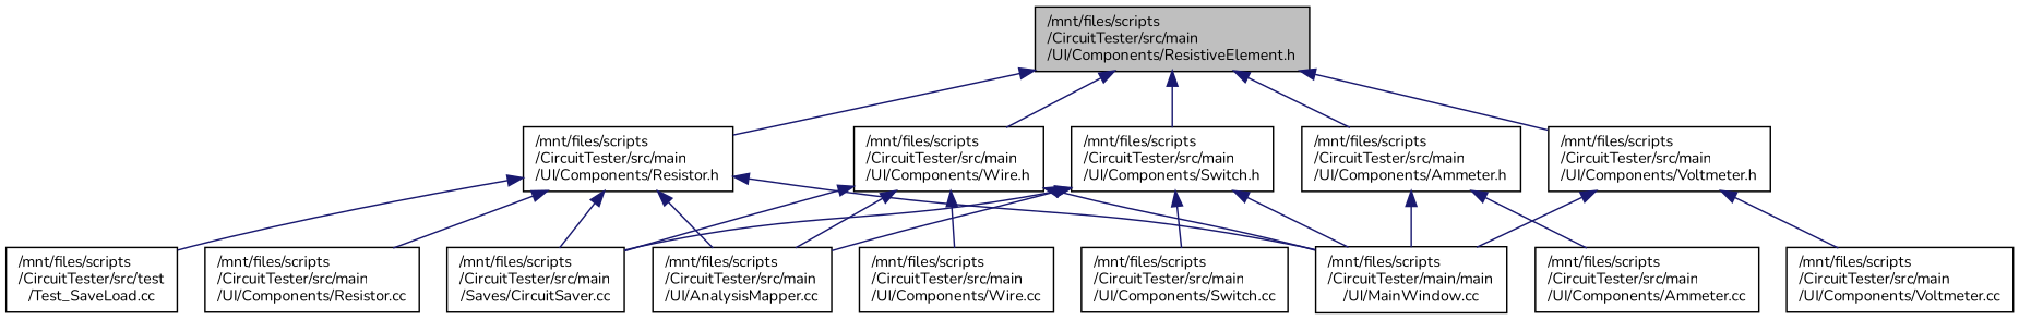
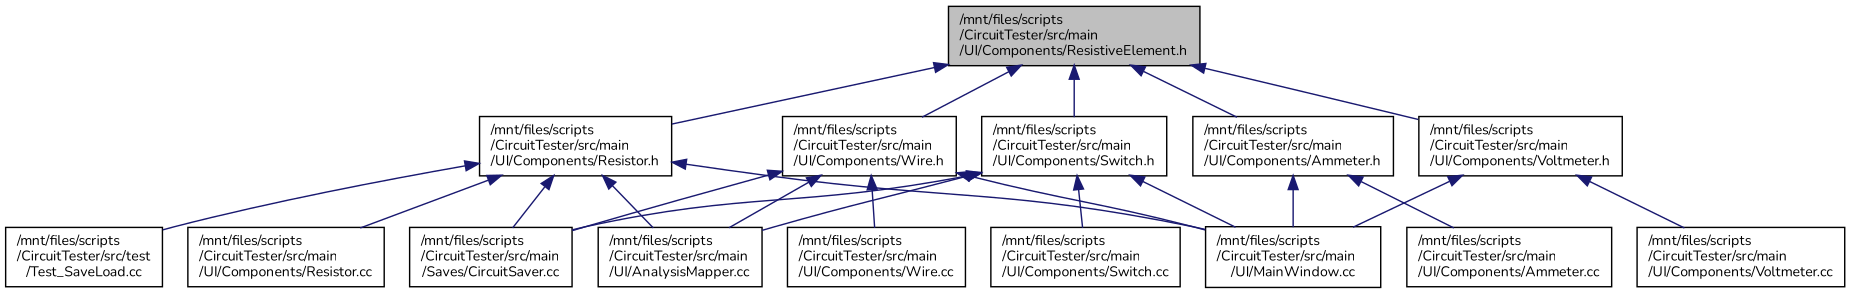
  digraph {
    fontname=Nunito
    node [color=black fillcolor=white fontname=Nunito fontsize=10 shape=record style=filled]
    edge [color=midnightblue dir=back fontname=Nunito fontsize=10 labelfontname=Helvetica labelfontsize=10 style=solid]
    n1 [fillcolor=grey75 fontcolor=black height=0.2 label="/mnt/files/scripts\l/CircuitTester/src/main\l/UI/Components/ResistiveElement.h" width=0.4]
    n2 [height=0.2 label="/mnt/files/scripts\l/CircuitTester/src/main\l/UI/Components/Resistor.h" width=0.4]
    n3 [height=0.2 label="/mnt/files/scripts\l/CircuitTester/src/main\l/UI/Components/Wire.h" width=0.4]
    n4 [height=0.2 label="/mnt/files/scripts\l/CircuitTester/src/main\l/UI/Components/Switch.h" width=0.4]
    n5 [height=0.2 label="/mnt/files/scripts\l/CircuitTester/src/main\l/UI/Components/Ammeter.h" width=0.4]
    n6 [height=0.2 label="/mnt/files/scripts\l/CircuitTester/src/main\l/UI/Components/Voltmeter.h" width=0.4]
    n7 [height=0.2 label="/mnt/files/scripts\l/CircuitTester/src/main\l/Saves/CircuitSaver.cc" width=0.4]
    n8 [height=0.2 label="/mnt/files/scripts\l/CircuitTester/src/main\l/UI/Components/Resistor.cc" width=0.4]
    n9 [height=0.2 label="/mnt/files/scripts\l/CircuitTester/src/main\l/UI/AnalysisMapper.cc" width=0.4]
-   n10 [height=0.2 label="/mnt/files/scripts\l/CircuitTester/main/main\l/UI/MainWindow.cc" width=0.4]
+   n10 [height=0.2 label="/mnt/files/scripts\l/CircuitTester/src/main\l/UI/MainWindow.cc" width=0.4]
    n11 [height=0.2 label="/mnt/files/scripts\l/CircuitTester/src/test\l/Test_SaveLoad.cc" width=0.4]
    n12 [height=0.2 label="/mnt/files/scripts\l/CircuitTester/src/main\l/UI/Components/Wire.cc" width=0.4]
    n13 [height=0.2 label="/mnt/files/scripts\l/CircuitTester/src/main\l/UI/Components/Switch.cc" width=0.4]
    n14 [height=0.2 label="/mnt/files/scripts\l/CircuitTester/src/main\l/UI/Components/Ammeter.cc" width=0.4]
    n15 [height=0.2 label="/mnt/files/scripts\l/CircuitTester/src/main\l/UI/Components/Voltmeter.cc" width=0.4]
    n1 -> n2
    n1 -> n3
    n1 -> n4
    n1 -> n5
    n1 -> n6
    n2 -> n7
    n2 -> n8
    n2 -> n9
    n2 -> n10
    n2 -> n11
    n3 -> n7
    n3 -> n9
    n3 -> n10
    n3 -> n12
    n4 -> n7
    n4 -> n9
    n4 -> n10
    n4 -> n13
    n5 -> n10
    n5 -> n14
    n6 -> n10
    n6 -> n15
  }
